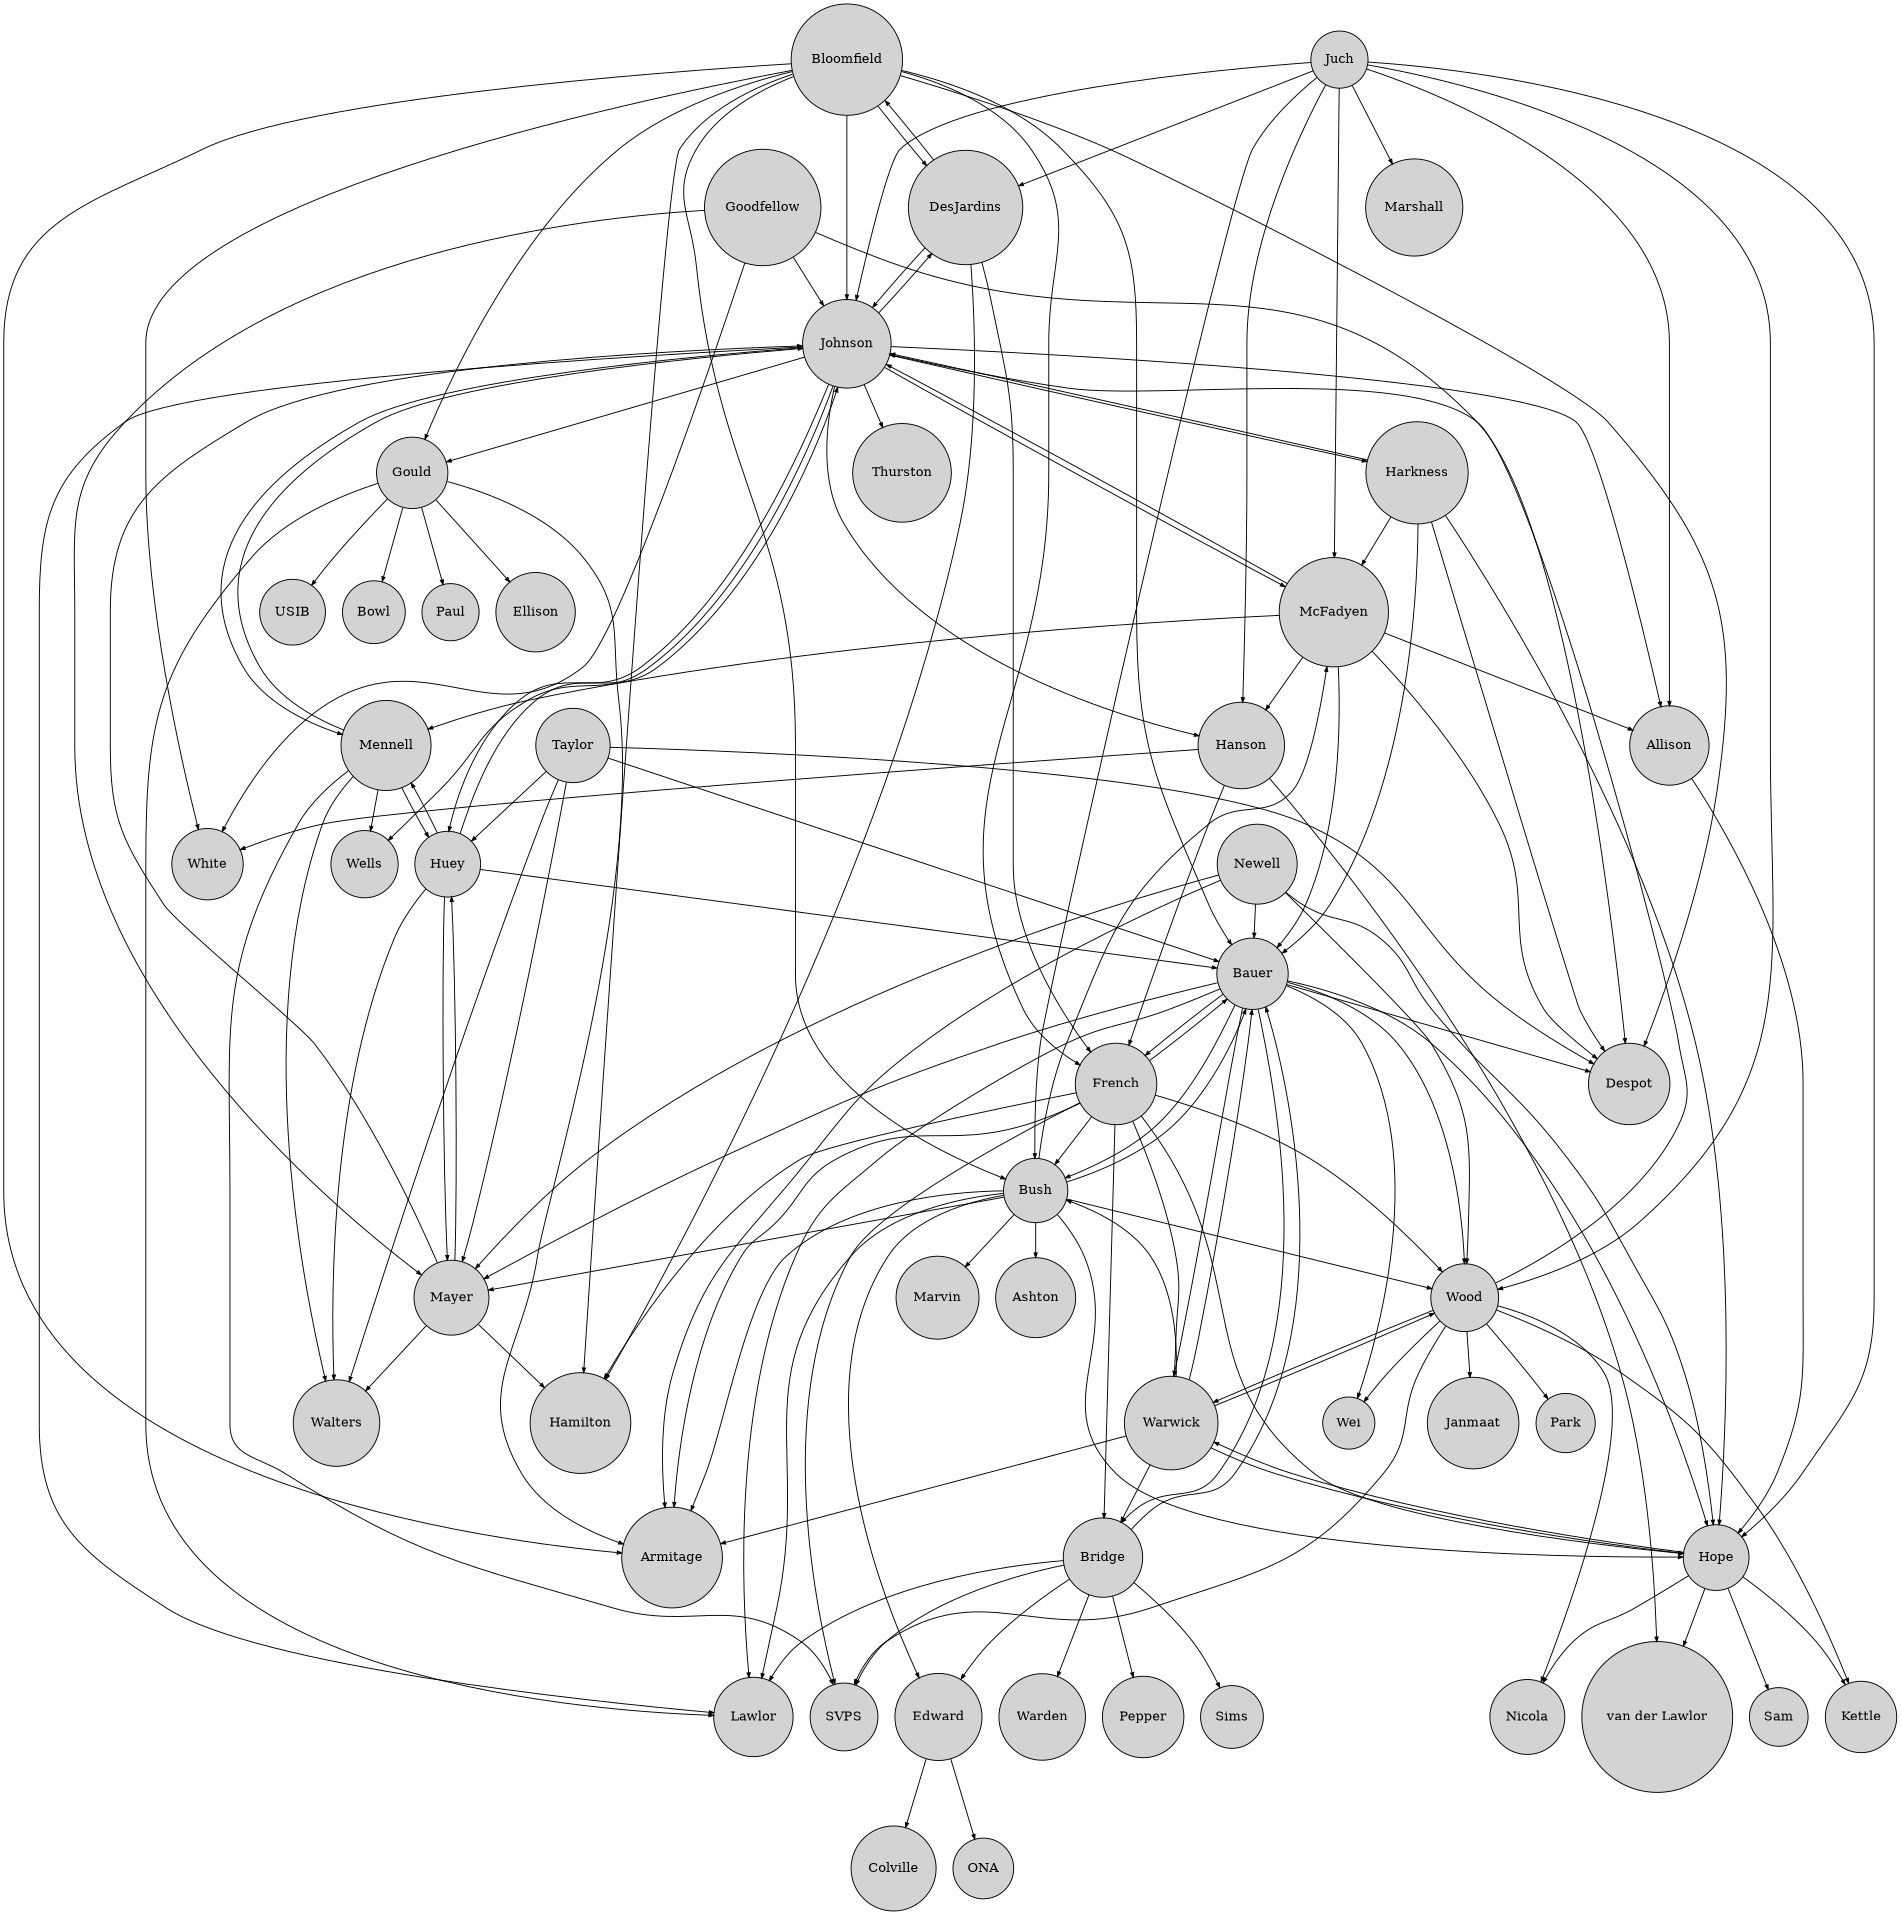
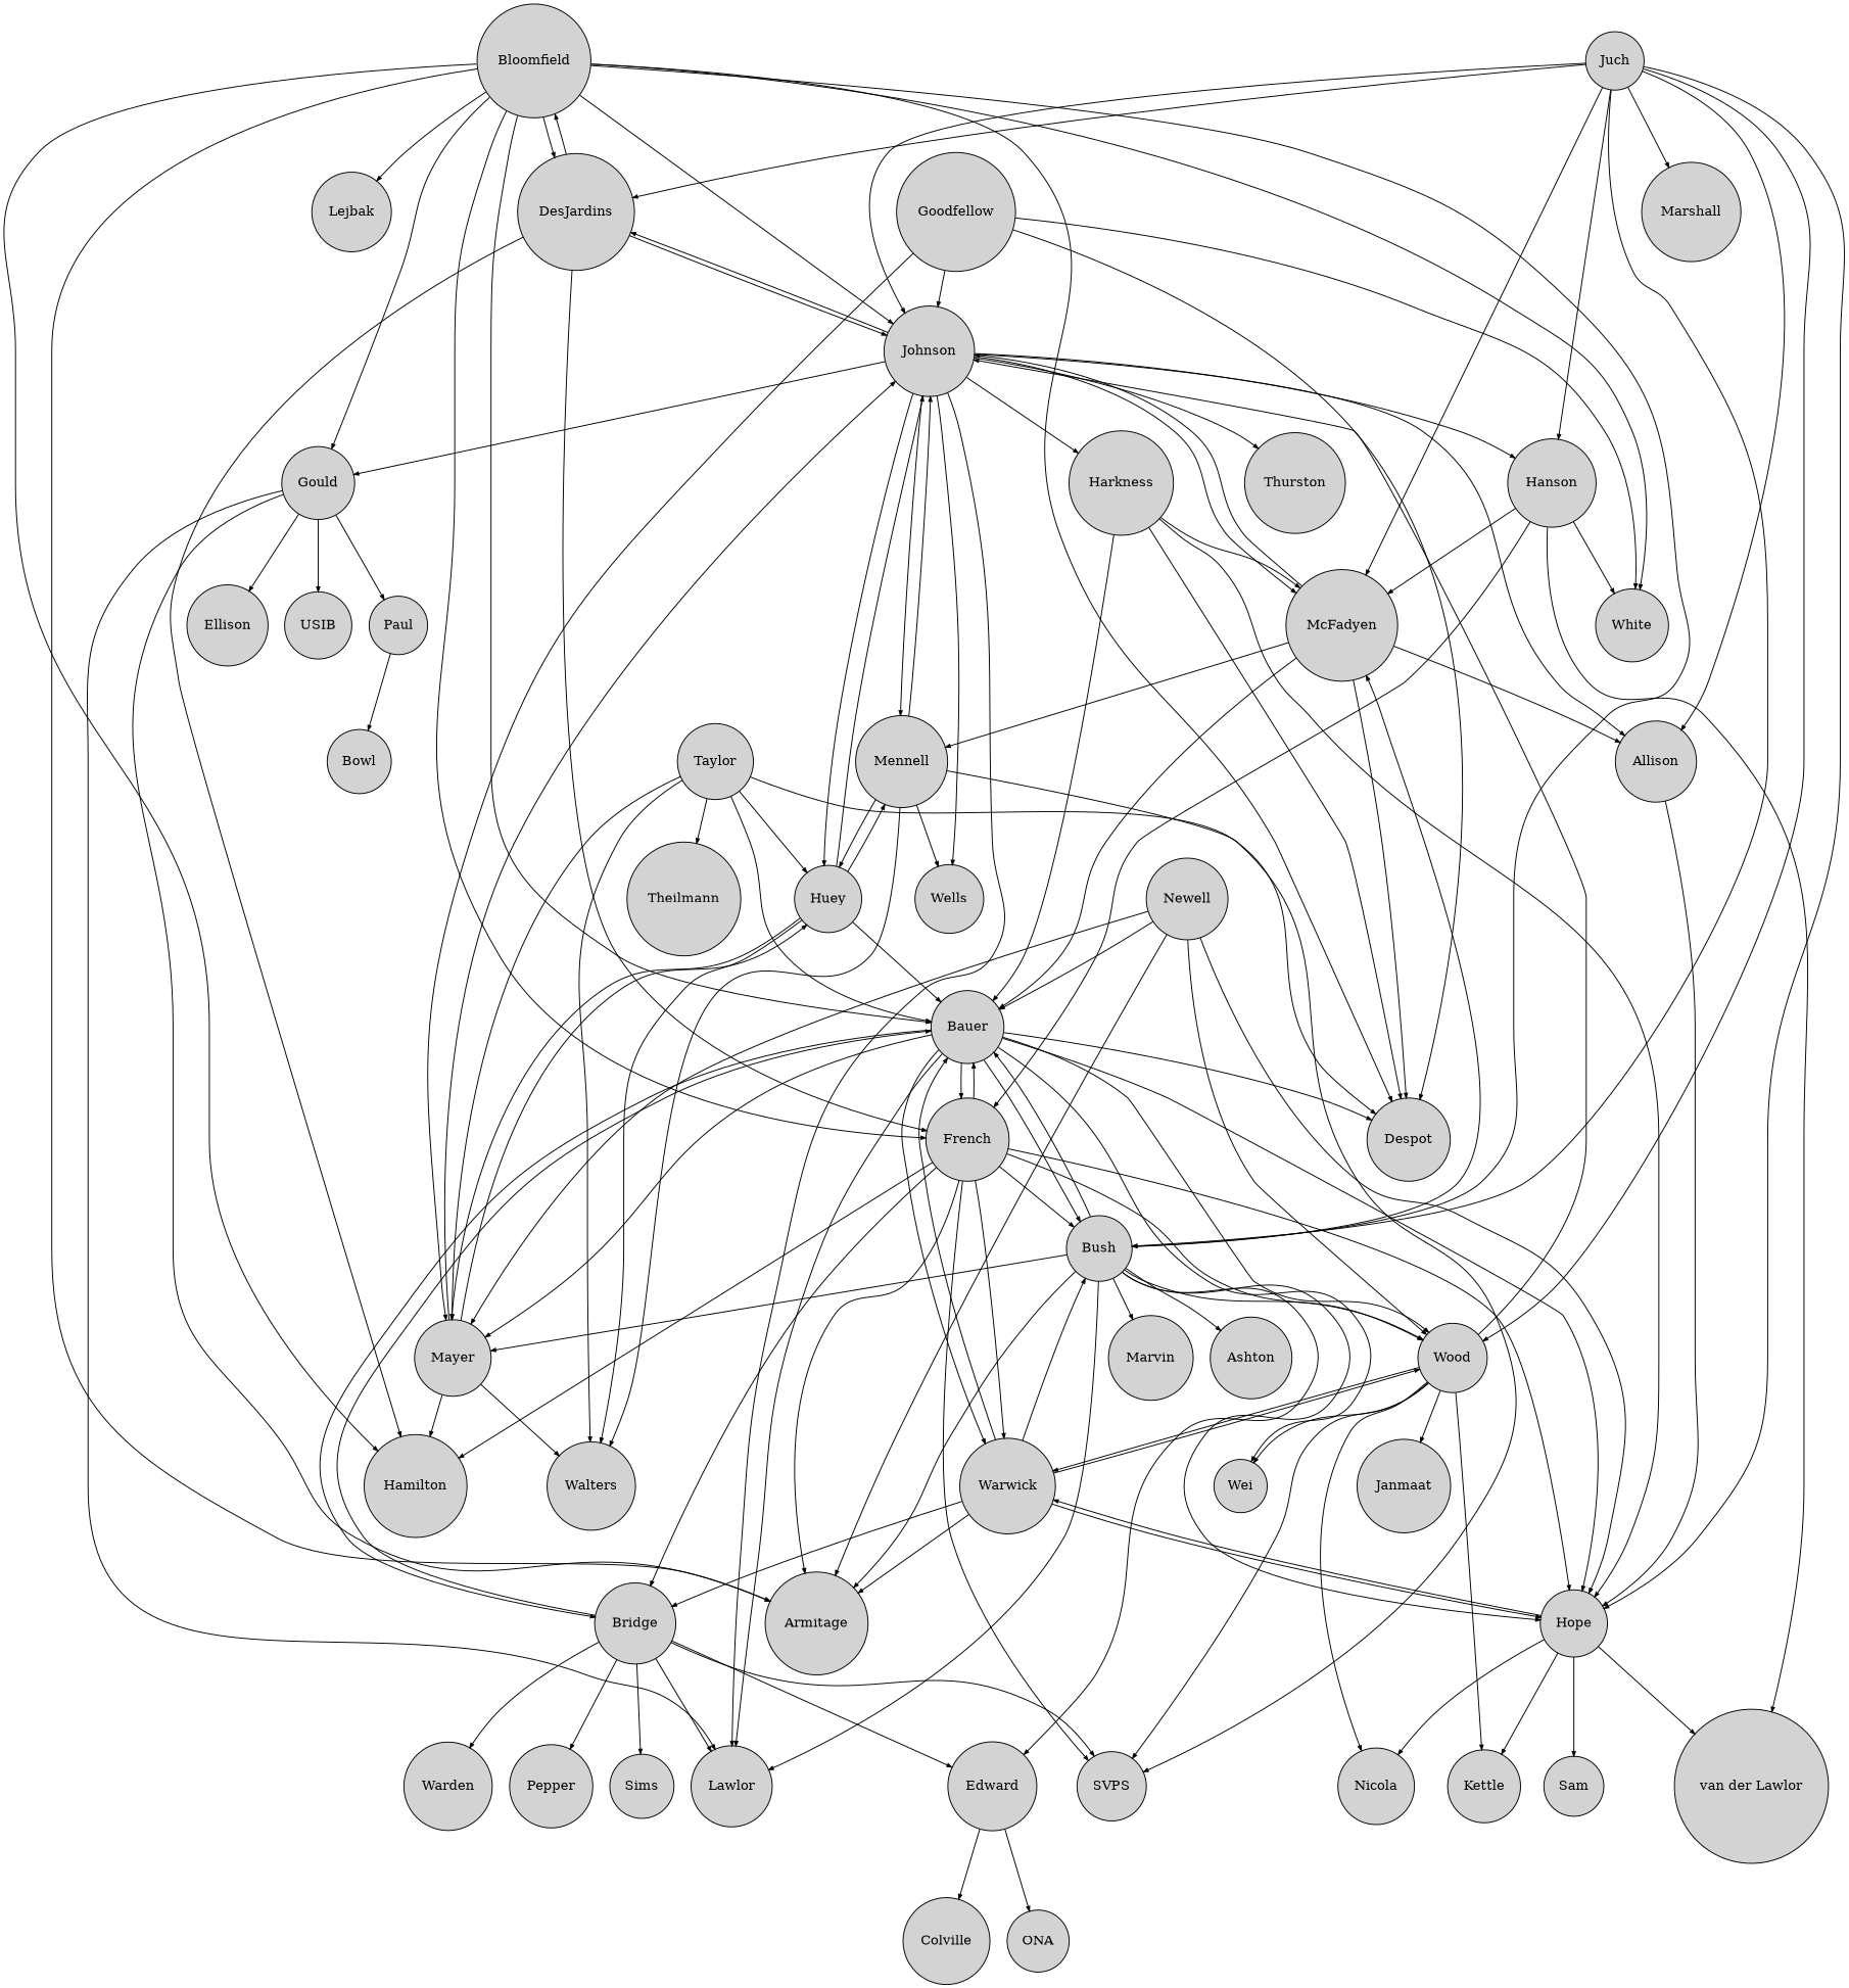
  digraph {
    node [fillcolor=lightgrey shape=circle style=filled]
    edge [arrowsize=.5]
    Bloomfield
+   Lejbak
    DesJardins
    Johnson
    Bush
    White
    Despot
    French
    Hamilton
    Gould
    Bauer
    Armitage
    McFadyen
    Hanson
    Allison
    Mennell
    Huey
    Wells
    Thurston
    Harkness
    Lawlor
    Wood
    Hope
    Mayer
    Edward
    Marvin
    Ashton
    SVPS
    Warwick
    Bridge
    Bowl
    Paul
    Ellison
    USIB
    Wei
    Juch
    Marshall
    n38 [label="van der Lawlor"]
    Janmaat
-   Park
    Nicola
    Kettle
    Sam
    Walters
    Colville
    ONA
    Goodfellow
    Warden
    Pepper
    Sims
    Taylor
+   Theilmann
    Newell
+   Bloomfield -> Lejbak
    Bloomfield -> DesJardins
    Bloomfield -> Johnson
    Bloomfield -> Bush
    Bloomfield -> White
    Bloomfield -> Despot
    Bloomfield -> French
    Bloomfield -> Hamilton
    Bloomfield -> Gould
    Bloomfield -> Bauer
    Bloomfield -> Armitage
    DesJardins -> Bloomfield
    DesJardins -> Johnson
    DesJardins -> French
    DesJardins -> Hamilton
    Johnson -> DesJardins
    Johnson -> Gould
    Johnson -> McFadyen
    Johnson -> Hanson
    Johnson -> Allison
    Johnson -> Mennell
    Johnson -> Huey
    Johnson -> Wells
    Johnson -> Thurston
    Johnson -> Harkness
    Johnson -> Lawlor
    Bush -> Bauer
    Bush -> Armitage
    Bush -> McFadyen
    Bush -> Lawlor
    Bush -> Wood
    Bush -> Hope
    Bush -> Mayer
    Bush -> Edward
    Bush -> Marvin
    Bush -> Ashton
    French -> Bush
    French -> Hamilton
    French -> Bauer
    French -> Armitage
    French -> Wood
    French -> Hope
    French -> SVPS
    French -> Warwick
    French -> Bridge
    Gould -> Armitage
    Gould -> Lawlor
-   Gould -> Bowl
+   Paul -> Bowl
    Gould -> Paul
    Gould -> Ellison
    Gould -> USIB
    Bauer -> Bush
    Bauer -> Despot
    Bauer -> French
    Bauer -> Lawlor
    Bauer -> Wood
    Bauer -> Hope
    Bauer -> Mayer
    Bauer -> Warwick
    Bauer -> Bridge
    Bauer -> Wei
    McFadyen -> Johnson
    McFadyen -> Despot
    McFadyen -> Bauer
-   McFadyen -> Hanson
+   Hanson -> McFadyen
    McFadyen -> Allison
    McFadyen -> Mennell
    Hanson -> White
    Hanson -> French
    Hanson -> n38
    Allison -> Hope
    Mennell -> Johnson
    Mennell -> Huey
    Mennell -> Wells
    Mennell -> SVPS
    Mennell -> Walters
    Huey -> Johnson
    Huey -> Bauer
    Huey -> Mennell
    Huey -> Mayer
    Huey -> Walters
-   Harkness -> Johnson
    Harkness -> Despot
    Harkness -> Bauer
    Harkness -> McFadyen
    Harkness -> Hope
    Wood -> Johnson
    Wood -> SVPS
    Wood -> Warwick
    Wood -> Wei
    Wood -> Janmaat
-   Wood -> Park
    Wood -> Nicola
    Wood -> Kettle
    Hope -> Warwick
    Hope -> n38
    Hope -> Nicola
    Hope -> Kettle
    Hope -> Sam
    Mayer -> Johnson
    Mayer -> Hamilton
    Mayer -> Huey
    Mayer -> Walters
    Edward -> Colville
    Edward -> ONA
    Warwick -> Bush
    Warwick -> Bauer
    Warwick -> Armitage
    Warwick -> Wood
    Warwick -> Hope
    Warwick -> Bridge
    Bridge -> Bauer
    Bridge -> Lawlor
    Bridge -> Edward
    Bridge -> SVPS
    Bridge -> Warden
    Bridge -> Pepper
    Bridge -> Sims
    Juch -> DesJardins
    Juch -> Johnson
    Juch -> Bush
    Juch -> McFadyen
    Juch -> Hanson
    Juch -> Allison
    Juch -> Wood
    Juch -> Hope
    Juch -> Marshall
    Goodfellow -> Johnson
    Goodfellow -> White
    Goodfellow -> Despot
    Goodfellow -> Mayer
    Taylor -> Despot
    Taylor -> Bauer
    Taylor -> Huey
    Taylor -> Mayer
    Taylor -> Walters
+   Taylor -> Theilmann
    Newell -> Bauer
    Newell -> Armitage
    Newell -> Wood
    Newell -> Hope
    Newell -> Mayer
  }
